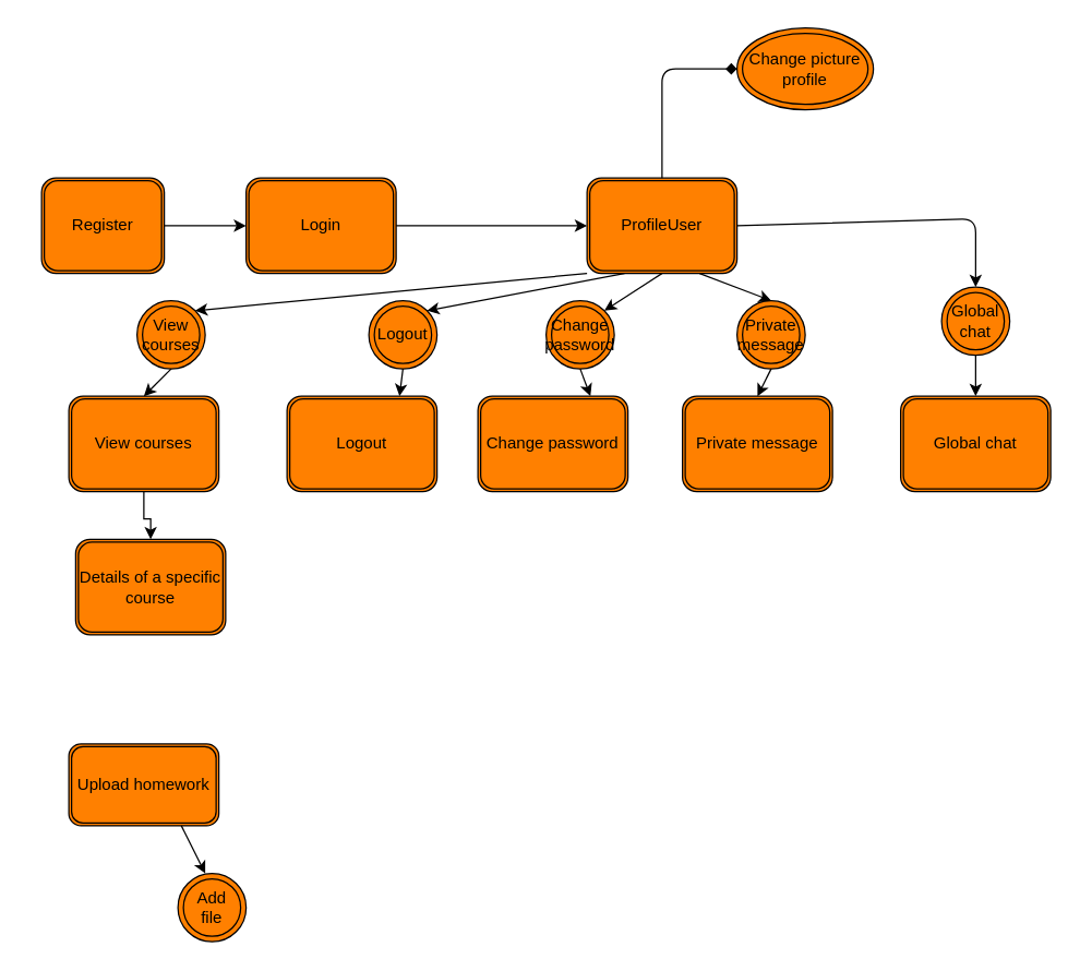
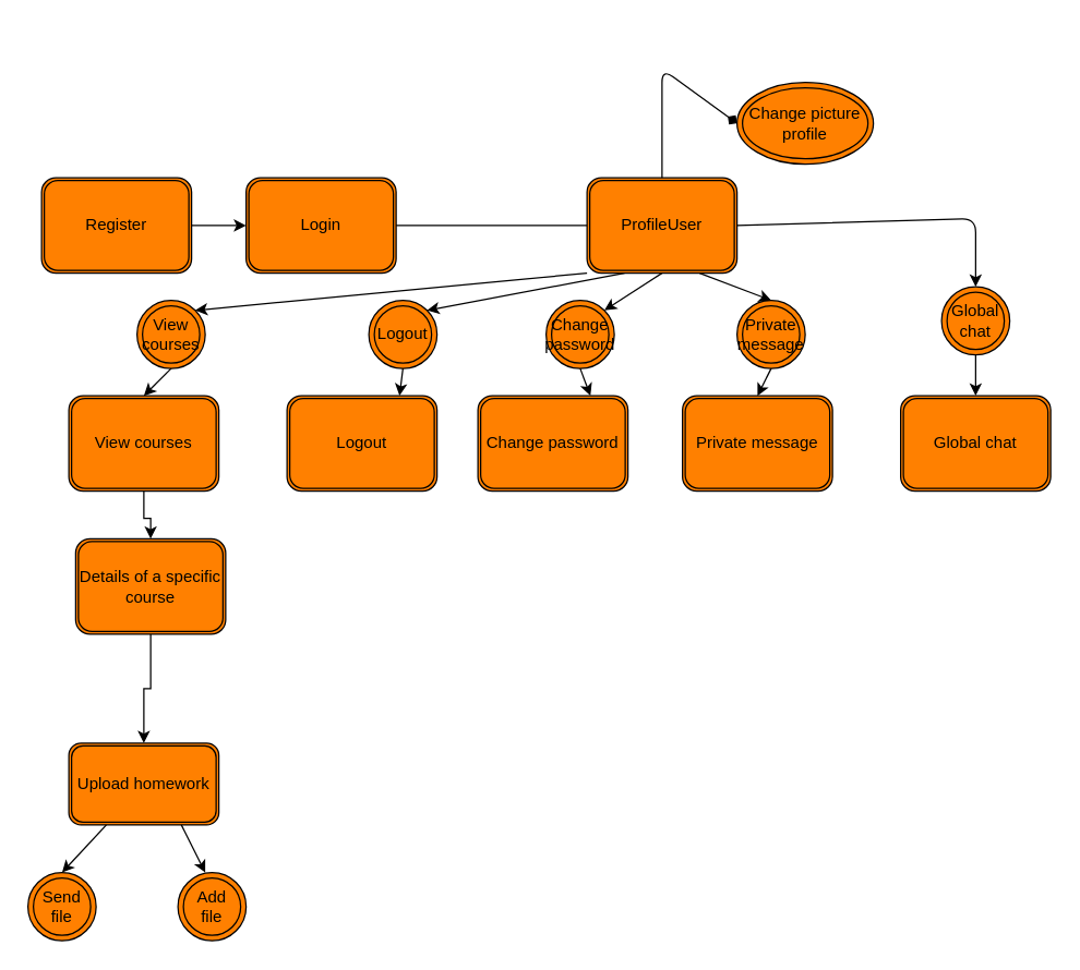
  <mxCell id="0" />
  <mxCell id="1" parent="0" />
  <mxCell id="2" value="" style="edgeStyle=orthogonalEdgeStyle;rounded=0;orthogonalLoop=1;jettySize=auto;html=1;" edge="1" parent="1" source="3" target="4"><mxGeometry relative="1" as="geometry" /></mxCell>
- <mxCell id="3" value="Register" style="shape=ext;double=1;rounded=1;whiteSpace=wrap;html=1;fillColor=#FF8000;" vertex="1" parent="1"><mxGeometry x="30" y="130" width="90" height="70" as="geometry" /></mxCell>
+ <mxCell id="3" value="Register" style="shape=ext;double=1;rounded=1;whiteSpace=wrap;html=1;fillColor=#FF8000;" vertex="1" parent="1"><mxGeometry x="30" y="130" width="110" height="70" as="geometry" /></mxCell>
  <mxCell id="4" value="Login" style="shape=ext;double=1;rounded=1;whiteSpace=wrap;html=1;fillColor=#FF8000;" vertex="1" parent="1"><mxGeometry x="180" y="130" width="110" height="70" as="geometry" /></mxCell>
  <mxCell id="5" value="ProfileUser" style="shape=ext;double=1;rounded=1;whiteSpace=wrap;html=1;fillColor=#FF8000;" vertex="1" parent="1"><mxGeometry x="430" y="130" width="110" height="70" as="geometry" /></mxCell>
  <mxCell id="6" value="Global chat" style="shape=ext;double=1;rounded=1;whiteSpace=wrap;html=1;fillColor=#FF8000;" vertex="1" parent="1"><mxGeometry x="660" y="290" width="110" height="70" as="geometry" /></mxCell>
  <mxCell id="7" value="Private message" style="shape=ext;double=1;rounded=1;whiteSpace=wrap;html=1;fillColor=#FF8000;" vertex="1" parent="1"><mxGeometry x="500" y="290" width="110" height="70" as="geometry" /></mxCell>
  <mxCell id="8" value="Logout" style="shape=ext;double=1;rounded=1;whiteSpace=wrap;html=1;fillColor=#FF8000;" vertex="1" parent="1"><mxGeometry x="210" y="290" width="110" height="70" as="geometry" /></mxCell>
  <mxCell id="9" value="" style="edgeStyle=orthogonalEdgeStyle;rounded=0;orthogonalLoop=1;jettySize=auto;html=1;" edge="1" parent="1" source="10" target="16"><mxGeometry relative="1" as="geometry" /></mxCell>
  <mxCell id="10" value="View courses" style="shape=ext;double=1;rounded=1;whiteSpace=wrap;html=1;fillColor=#FF8000;" vertex="1" parent="1"><mxGeometry x="50" y="290" width="110" height="70" as="geometry" /></mxCell>
  <mxCell id="11" value="Change password" style="shape=ext;double=1;rounded=1;whiteSpace=wrap;html=1;fillColor=#FF8000;" vertex="1" parent="1"><mxGeometry x="350" y="290" width="110" height="70" as="geometry" /></mxCell>
- <mxCell id="12" value="" style="endArrow=classic;html=1;exitX=1;exitY=0.5;exitDx=0;exitDy=0;entryX=0;entryY=0.5;entryDx=0;entryDy=0;" edge="1" parent="1" source="4" target="5"><mxGeometry width="50" height="50" relative="1" as="geometry"><mxPoint x="320" y="110" as="sourcePoint" /><mxPoint x="370" y="60" as="targetPoint" /></mxGeometry></mxCell>
- <mxCell id="13" value="Change picture&lt;br&gt;profile" style="ellipse;shape=doubleEllipse;whiteSpace=wrap;html=1;fillColor=#FF8000;" vertex="1" parent="1"><mxGeometry x="540" y="20" width="100" height="60" as="geometry" /></mxCell>
+ <mxCell id="12" value="" style="endArrow=none;html=1;exitX=1;exitY=0.5;exitDx=0;exitDy=0;entryX=0;entryY=0.5;entryDx=0;entryDy=0;" edge="1" parent="1" source="4" target="5"><mxGeometry width="50" height="50" relative="1" as="geometry"><mxPoint x="320" y="110" as="sourcePoint" /><mxPoint x="370" y="60" as="targetPoint" /></mxGeometry></mxCell>
+ <mxCell id="13" value="Change picture&lt;br&gt;profile" style="ellipse;shape=doubleEllipse;whiteSpace=wrap;html=1;fillColor=#FF8000;" vertex="1" parent="1"><mxGeometry x="540" y="60" width="100" height="60" as="geometry" /></mxCell>
  <mxCell id="14" value="" style="endArrow=diamond;html=1;exitX=0.5;exitY=0;exitDx=0;exitDy=0;entryX=0;entryY=0.5;entryDx=0;entryDy=0;" edge="1" parent="1" source="5" target="13"><mxGeometry width="50" height="50" relative="1" as="geometry"><mxPoint x="270" y="80" as="sourcePoint" /><mxPoint x="320" y="30" as="targetPoint" /><Array as="points"><mxPoint x="485" y="50" /></Array></mxGeometry></mxCell>
+ <mxCell id="15" value="" style="edgeStyle=orthogonalEdgeStyle;rounded=0;orthogonalLoop=1;jettySize=auto;html=1;" edge="1" parent="1" source="16" target="17"><mxGeometry relative="1" as="geometry" /></mxCell>
  <mxCell id="16" value="Details of a specific course" style="shape=ext;double=1;rounded=1;whiteSpace=wrap;html=1;fillColor=#FF8000;" vertex="1" parent="1"><mxGeometry x="55" y="395" width="110" height="70" as="geometry" /></mxCell>
  <mxCell id="17" value="Upload homework" style="shape=ext;double=1;rounded=1;whiteSpace=wrap;html=1;fillColor=#FF8000;" vertex="1" parent="1"><mxGeometry x="50" y="545" width="110" height="60" as="geometry" /></mxCell>
  <mxCell id="18" value="View courses" style="ellipse;shape=doubleEllipse;whiteSpace=wrap;html=1;aspect=fixed;fillColor=#FF8000;" vertex="1" parent="1"><mxGeometry x="100" y="220" width="50" height="50" as="geometry" /></mxCell>
  <mxCell id="19" value="Logout" style="ellipse;shape=doubleEllipse;whiteSpace=wrap;html=1;aspect=fixed;fillColor=#FF8000;" vertex="1" parent="1"><mxGeometry x="270" y="220" width="50" height="50" as="geometry" /></mxCell>
  <mxCell id="20" value="Private message" style="ellipse;shape=doubleEllipse;whiteSpace=wrap;html=1;aspect=fixed;fillColor=#FF8000;" vertex="1" parent="1"><mxGeometry x="540" y="220" width="50" height="50" as="geometry" /></mxCell>
  <mxCell id="21" value="Global chat" style="ellipse;shape=doubleEllipse;whiteSpace=wrap;html=1;aspect=fixed;fillColor=#FF8000;" vertex="1" parent="1"><mxGeometry x="690" y="210" width="50" height="50" as="geometry" /></mxCell>
  <mxCell id="22" value="Change password" style="ellipse;shape=doubleEllipse;whiteSpace=wrap;html=1;aspect=fixed;fillColor=#FF8000;" vertex="1" parent="1"><mxGeometry x="400" y="220" width="50" height="50" as="geometry" /></mxCell>
  <mxCell id="23" value="Add file" style="ellipse;shape=doubleEllipse;whiteSpace=wrap;html=1;aspect=fixed;fillColor=#FF8000;" vertex="1" parent="1"><mxGeometry x="130" y="640" width="50" height="50" as="geometry" /></mxCell>
+ <mxCell id="24" value="Send file" style="ellipse;shape=doubleEllipse;whiteSpace=wrap;html=1;aspect=fixed;fillColor=#FF8000;" vertex="1" parent="1"><mxGeometry x="20" y="640" width="50" height="50" as="geometry" /></mxCell>
  <mxCell id="25" value="" style="endArrow=classic;html=1;exitX=0.75;exitY=1;exitDx=0;exitDy=0;" edge="1" parent="1" source="17"><mxGeometry width="50" height="50" relative="1" as="geometry"><mxPoint x="400" y="690" as="sourcePoint" /><mxPoint x="150" y="640" as="targetPoint" /></mxGeometry></mxCell>
+ <mxCell id="26" value="" style="endArrow=classic;html=1;exitX=0.25;exitY=1;exitDx=0;exitDy=0;entryX=0.5;entryY=0;entryDx=0;entryDy=0;" edge="1" parent="1" source="17" target="24"><mxGeometry width="50" height="50" relative="1" as="geometry"><mxPoint x="340" y="570" as="sourcePoint" /><mxPoint x="390" y="520" as="targetPoint" /><Array as="points" /></mxGeometry></mxCell>
  <mxCell id="27" value="" style="endArrow=classic;html=1;exitX=1;exitY=0.5;exitDx=0;exitDy=0;entryX=0.5;entryY=0;entryDx=0;entryDy=0;" edge="1" parent="1" source="5" target="21"><mxGeometry width="50" height="50" relative="1" as="geometry"><mxPoint x="430" y="580" as="sourcePoint" /><mxPoint x="480" y="530" as="targetPoint" /><Array as="points"><mxPoint x="715" y="160" /></Array></mxGeometry></mxCell>
  <mxCell id="28" value="" style="endArrow=classic;html=1;exitX=0.75;exitY=1;exitDx=0;exitDy=0;entryX=0.5;entryY=0;entryDx=0;entryDy=0;" edge="1" parent="1" source="5" target="20"><mxGeometry width="50" height="50" relative="1" as="geometry"><mxPoint x="360" y="580" as="sourcePoint" /><mxPoint x="410" y="530" as="targetPoint" /></mxGeometry></mxCell>
  <mxCell id="29" value="" style="endArrow=classic;html=1;exitX=0.25;exitY=1;exitDx=0;exitDy=0;entryX=1;entryY=0;entryDx=0;entryDy=0;" edge="1" parent="1" source="5" target="19"><mxGeometry width="50" height="50" relative="1" as="geometry"><mxPoint x="290" y="540" as="sourcePoint" /><mxPoint x="340" y="490" as="targetPoint" /></mxGeometry></mxCell>
  <mxCell id="30" value="" style="endArrow=classic;html=1;exitX=0;exitY=1;exitDx=0;exitDy=0;entryX=1;entryY=0;entryDx=0;entryDy=0;" edge="1" parent="1" source="5" target="18"><mxGeometry width="50" height="50" relative="1" as="geometry"><mxPoint x="280" y="460" as="sourcePoint" /><mxPoint x="330" y="410" as="targetPoint" /></mxGeometry></mxCell>
  <mxCell id="31" value="" style="endArrow=classic;html=1;exitX=0.5;exitY=1;exitDx=0;exitDy=0;entryX=1;entryY=0;entryDx=0;entryDy=0;" edge="1" parent="1" source="5" target="22"><mxGeometry width="50" height="50" relative="1" as="geometry"><mxPoint x="440" y="480" as="sourcePoint" /><mxPoint x="490" y="430" as="targetPoint" /></mxGeometry></mxCell>
  <mxCell id="32" value="" style="endArrow=classic;html=1;exitX=0.5;exitY=1;exitDx=0;exitDy=0;entryX=0.5;entryY=0;entryDx=0;entryDy=0;" edge="1" parent="1" source="18" target="10"><mxGeometry width="50" height="50" relative="1" as="geometry"><mxPoint x="310" y="520" as="sourcePoint" /><mxPoint x="360" y="470" as="targetPoint" /></mxGeometry></mxCell>
  <mxCell id="33" value="" style="endArrow=classic;html=1;exitX=0.5;exitY=1;exitDx=0;exitDy=0;entryX=0.75;entryY=0;entryDx=0;entryDy=0;" edge="1" parent="1" source="19" target="8"><mxGeometry width="50" height="50" relative="1" as="geometry"><mxPoint x="390" y="550" as="sourcePoint" /><mxPoint x="440" y="500" as="targetPoint" /></mxGeometry></mxCell>
  <mxCell id="34" value="" style="endArrow=classic;html=1;exitX=0.5;exitY=1;exitDx=0;exitDy=0;entryX=0.75;entryY=0;entryDx=0;entryDy=0;" edge="1" parent="1" source="22" target="11"><mxGeometry width="50" height="50" relative="1" as="geometry"><mxPoint x="450" y="580" as="sourcePoint" /><mxPoint x="500" y="530" as="targetPoint" /></mxGeometry></mxCell>
  <mxCell id="35" value="" style="endArrow=classic;html=1;exitX=0.5;exitY=1;exitDx=0;exitDy=0;entryX=0.5;entryY=0;entryDx=0;entryDy=0;" edge="1" parent="1" source="21" target="6"><mxGeometry width="50" height="50" relative="1" as="geometry"><mxPoint x="540" y="630" as="sourcePoint" /><mxPoint x="590" y="580" as="targetPoint" /></mxGeometry></mxCell>
  <mxCell id="36" value="" style="endArrow=classic;html=1;exitX=0.5;exitY=1;exitDx=0;exitDy=0;entryX=0.5;entryY=0;entryDx=0;entryDy=0;" edge="1" parent="1" source="20" target="7"><mxGeometry width="50" height="50" relative="1" as="geometry"><mxPoint x="490" y="610" as="sourcePoint" /><mxPoint x="540" y="560" as="targetPoint" /></mxGeometry></mxCell>
